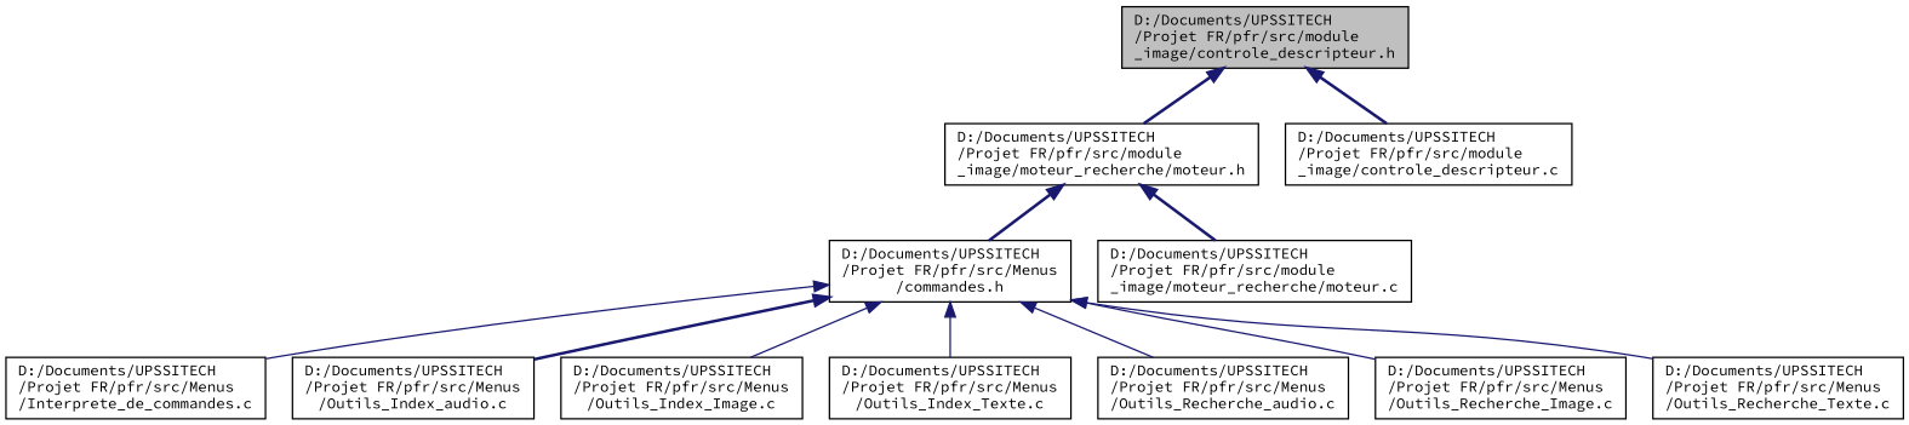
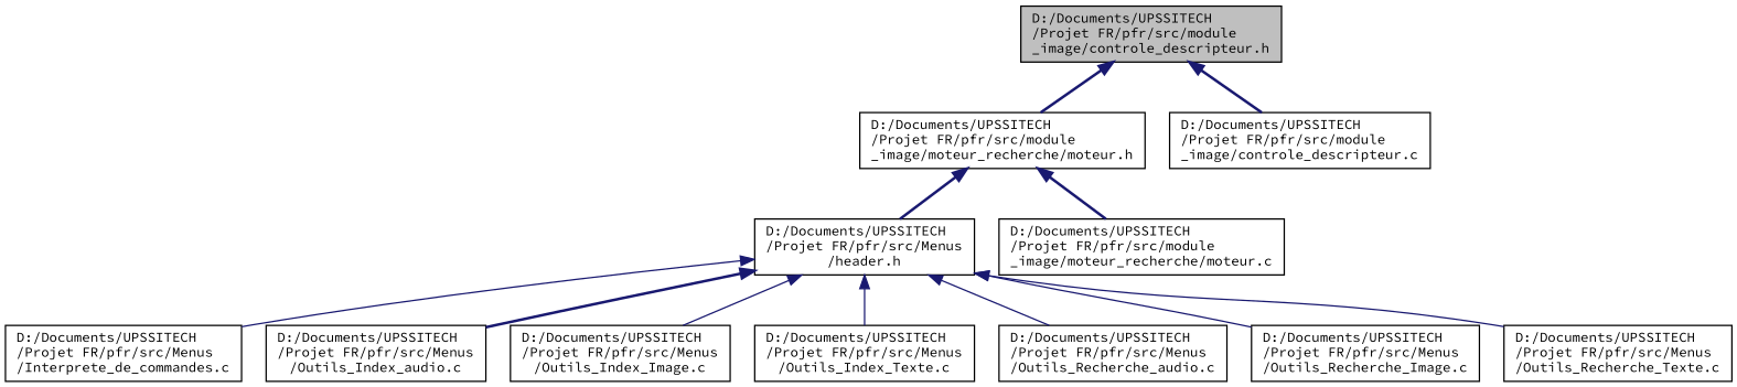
  digraph {
    fontname="Source Code Pro"
    node [color=black fillcolor=white fontname="Source Code Pro" fontsize=10 shape=record style=filled]
    edge [color=midnightblue dir=back fontname="Source Code Pro" fontsize=10 labelfontname=Helvetica labelfontsize=10 style=solid]
    n1 [fillcolor=grey75 fontcolor=black height=0.2 label="D:/Documents/UPSSITECH\l/Projet FR/pfr/src/module\l_image/controle_descripteur.h" width=0.4]
    n2 [height=0.2 label="D:/Documents/UPSSITECH\l/Projet FR/pfr/src/module\l_image/moteur_recherche/moteur.h" width=0.4]
    n3 [height=0.2 label="D:/Documents/UPSSITECH\l/Projet FR/pfr/src/module\l_image/controle_descripteur.c" width=0.4]
-   n4 [height=0.2 label="D:/Documents/UPSSITECH\l/Projet FR/pfr/src/Menus\l/commandes.h" width=0.4]
+   n4 [height=0.2 label="D:/Documents/UPSSITECH\l/Projet FR/pfr/src/Menus\l/header.h" width=0.4]
    n5 [height=0.2 label="D:/Documents/UPSSITECH\l/Projet FR/pfr/src/module\l_image/moteur_recherche/moteur.c" width=0.4]
    n6 [height=0.2 label="D:/Documents/UPSSITECH\l/Projet FR/pfr/src/Menus\l/Interprete_de_commandes.c" width=0.4]
    n7 [height=0.2 label="D:/Documents/UPSSITECH\l/Projet FR/pfr/src/Menus\l/Outils_Index_audio.c" width=0.4]
    n8 [height=0.2 label="D:/Documents/UPSSITECH\l/Projet FR/pfr/src/Menus\l/Outils_Index_Image.c" width=0.4]
    n9 [height=0.2 label="D:/Documents/UPSSITECH\l/Projet FR/pfr/src/Menus\l/Outils_Index_Texte.c" width=0.4]
    n10 [height=0.2 label="D:/Documents/UPSSITECH\l/Projet FR/pfr/src/Menus\l/Outils_Recherche_audio.c" width=0.4]
    n11 [height=0.2 label="D:/Documents/UPSSITECH\l/Projet FR/pfr/src/Menus\l/Outils_Recherche_Image.c" width=0.4]
    n12 [height=0.2 label="D:/Documents/UPSSITECH\l/Projet FR/pfr/src/Menus\l/Outils_Recherche_Texte.c" width=0.4]
    n1 -> n2 [style=bold]
    n1 -> n3 [style=bold]
    n2 -> n4 [style=bold]
    n2 -> n5 [style=bold]
    n4 -> n6
    n4 -> n7 [style=bold]
    n4 -> n8
    n4 -> n9
    n4 -> n10
    n4 -> n11
    n4 -> n12
  }
